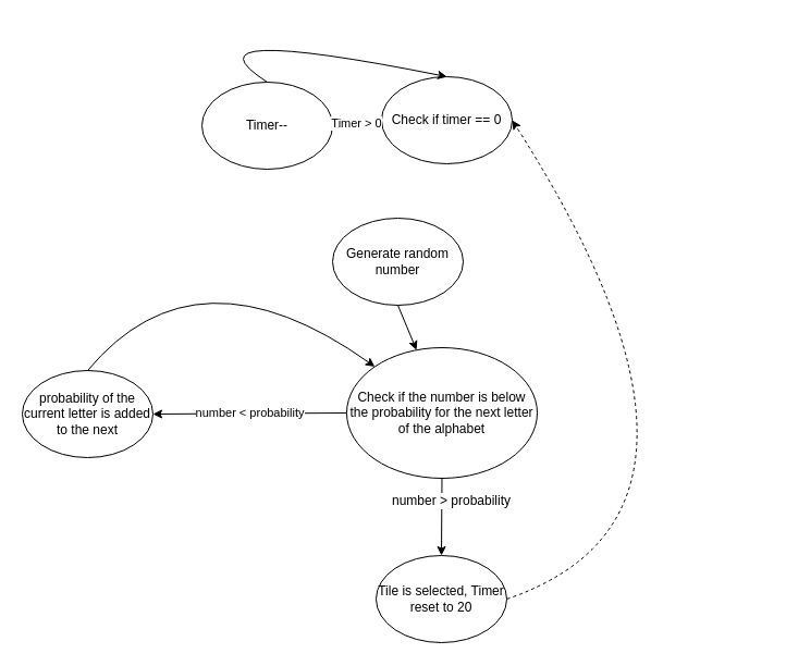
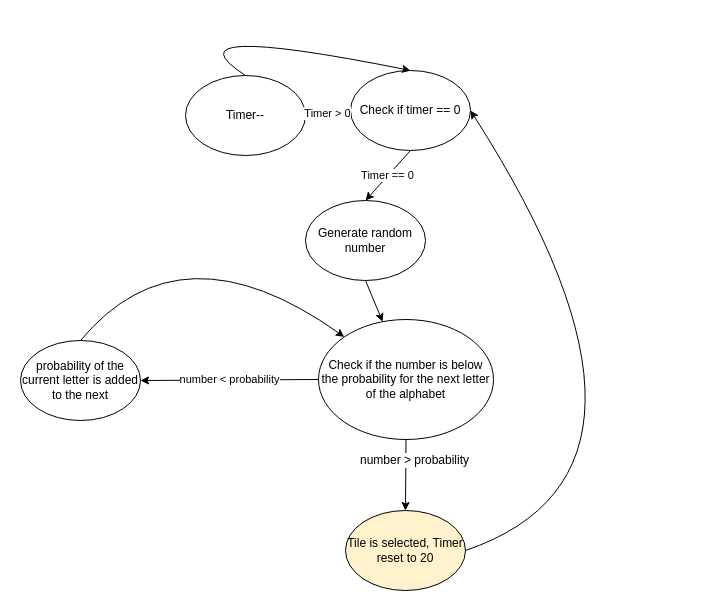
  <mxCell id="0" />
  <mxCell id="1" parent="0" />
  <mxCell id="2" value="Check if timer == 0" style="ellipse;whiteSpace=wrap;html=1;" vertex="1" parent="1"><mxGeometry x="350" y="70" width="120" height="80" as="geometry" /></mxCell>
  <mxCell id="3" value="Generate random number" style="ellipse;whiteSpace=wrap;html=1;" vertex="1" parent="1"><mxGeometry x="305" y="200" width="120" height="80" as="geometry" /></mxCell>
  <mxCell id="4" value="Check if the number is below the probability for the next letter of the alphabet" style="ellipse;whiteSpace=wrap;html=1;" vertex="1" parent="1"><mxGeometry x="318" y="319" width="175" height="120" as="geometry" /></mxCell>
  <mxCell id="5" value="Timer--" style="ellipse;whiteSpace=wrap;html=1;" vertex="1" parent="1"><mxGeometry x="185" y="75" width="120" height="80" as="geometry" /></mxCell>
  <mxCell id="6" value="Timer &amp;gt; 0" style="endArrow=classic;html=1;exitX=0;exitY=0.5;exitDx=0;exitDy=0;entryX=1;entryY=0.5;entryDx=0;entryDy=0;" edge="1" parent="1" source="2" target="5"><mxGeometry width="50" height="50" relative="1" as="geometry"><mxPoint x="170" y="430" as="sourcePoint" /><mxPoint x="220" y="380" as="targetPoint" /></mxGeometry></mxCell>
+ <mxCell id="7" value="Timer == 0" style="endArrow=classic;html=1;exitX=0.5;exitY=1;exitDx=0;exitDy=0;entryX=0.5;entryY=0;entryDx=0;entryDy=0;" edge="1" parent="1" source="2" target="3"><mxGeometry width="50" height="50" relative="1" as="geometry"><mxPoint x="100" y="430" as="sourcePoint" /><mxPoint x="150" y="380" as="targetPoint" /></mxGeometry></mxCell>
  <mxCell id="8" value="" style="curved=1;endArrow=classic;html=1;exitX=0.5;exitY=0;exitDx=0;exitDy=0;entryX=0.5;entryY=0;entryDx=0;entryDy=0;" edge="1" parent="1" source="5" target="2"><mxGeometry width="50" height="50" relative="1" as="geometry"><mxPoint x="150" y="105" as="sourcePoint" /><mxPoint x="200" y="55" as="targetPoint" /><Array as="points"><mxPoint x="160" y="20" /></Array></mxGeometry></mxCell>
  <mxCell id="9" value="" style="endArrow=classic;html=1;exitX=0.5;exitY=1;exitDx=0;exitDy=0;" edge="1" parent="1" source="3" target="4"><mxGeometry width="50" height="50" relative="1" as="geometry"><mxPoint x="100" y="470" as="sourcePoint" /><mxPoint x="150" y="420" as="targetPoint" /></mxGeometry></mxCell>
  <mxCell id="10" value="" style="endArrow=classic;html=1;exitX=0.5;exitY=1;exitDx=0;exitDy=0;" edge="1" parent="1" source="4"><mxGeometry width="50" height="50" relative="1" as="geometry"><mxPoint x="100" y="510" as="sourcePoint" /><mxPoint x="405" y="510" as="targetPoint" /></mxGeometry></mxCell>
  <mxCell id="11" value="number &amp;gt; probability" style="text;html=1;resizable=0;points=[];align=center;verticalAlign=middle;labelBackgroundColor=#ffffff;" vertex="1" connectable="0" parent="10"><mxGeometry x="-0.448" y="8" relative="1" as="geometry"><mxPoint as="offset" /></mxGeometry></mxCell>
- <mxCell id="12" value="Tile is selected, Timer reset to 20" style="ellipse;whiteSpace=wrap;html=1;" vertex="1" parent="1"><mxGeometry x="345" y="510" width="120" height="80" as="geometry" /></mxCell>
- <mxCell id="13" value="" style="curved=1;endArrow=classic;html=1;exitX=1;exitY=0.5;exitDx=0;exitDy=0;entryX=1;entryY=0.5;entryDx=0;entryDy=0;dashed=1;" edge="1" parent="1" source="12" target="2"><mxGeometry width="50" height="50" relative="1" as="geometry"><mxPoint x="100" y="660" as="sourcePoint" /><mxPoint x="150" y="610" as="targetPoint" /><Array as="points"><mxPoint x="700" y="470" /></Array></mxGeometry></mxCell>
+ <mxCell id="12" value="Tile is selected, Timer reset to 20" style="ellipse;whiteSpace=wrap;html=1;fillColor=#fff2cc;" vertex="1" parent="1"><mxGeometry x="345" y="510" width="120" height="80" as="geometry" /></mxCell>
+ <mxCell id="13" value="" style="curved=1;endArrow=classic;html=1;exitX=1;exitY=0.5;exitDx=0;exitDy=0;entryX=1;entryY=0.5;entryDx=0;entryDy=0;" edge="1" parent="1" source="12" target="2"><mxGeometry width="50" height="50" relative="1" as="geometry"><mxPoint x="100" y="660" as="sourcePoint" /><mxPoint x="150" y="610" as="targetPoint" /><Array as="points"><mxPoint x="700" y="470" /></Array></mxGeometry></mxCell>
  <mxCell id="14" value="probability of the current letter is added to the next" style="ellipse;whiteSpace=wrap;html=1;" vertex="1" parent="1"><mxGeometry x="20" y="340" width="120" height="80" as="geometry" /></mxCell>
  <mxCell id="15" value="number &amp;lt; probability" style="endArrow=classic;html=1;exitX=0;exitY=0.5;exitDx=0;exitDy=0;entryX=1;entryY=0.5;entryDx=0;entryDy=0;" edge="1" parent="1" source="4" target="14"><mxGeometry width="50" height="50" relative="1" as="geometry"><mxPoint x="100" y="660" as="sourcePoint" /><mxPoint x="150" y="610" as="targetPoint" /></mxGeometry></mxCell>
  <mxCell id="16" value="" style="curved=1;endArrow=classic;html=1;exitX=0.5;exitY=0;exitDx=0;exitDy=0;entryX=0;entryY=0;entryDx=0;entryDy=0;" edge="1" parent="1" source="14" target="4"><mxGeometry width="50" height="50" relative="1" as="geometry"><mxPoint x="20" y="660" as="sourcePoint" /><mxPoint x="70" y="610" as="targetPoint" /><Array as="points"><mxPoint x="180" y="220" /></Array></mxGeometry></mxCell>
